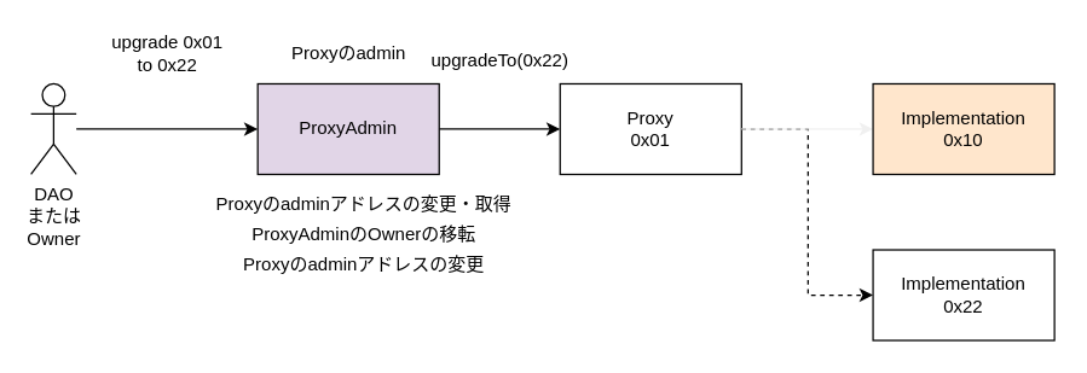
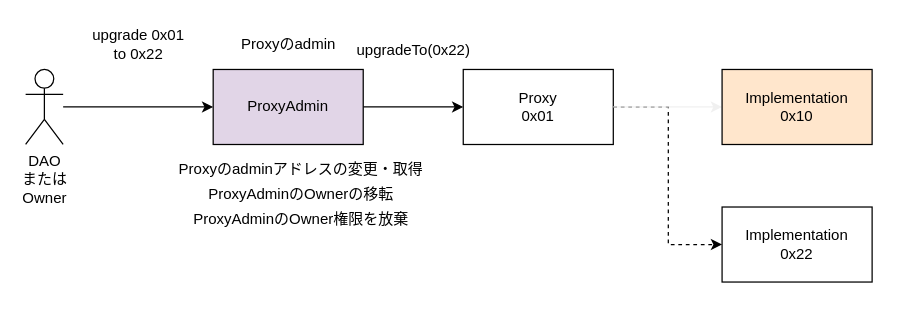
  <mxCell id="0" />
  <mxCell id="1" parent="0" />
  <mxCell id="2" value="" style="edgeStyle=orthogonalEdgeStyle;rounded=0;orthogonalLoop=1;jettySize=auto;html=1;entryX=0;entryY=0.5;entryDx=0;entryDy=0;" parent="1" source="3" target="10" edge="1"><mxGeometry relative="1" as="geometry"><mxPoint x="150" y="85" as="targetPoint" /></mxGeometry></mxCell>
  <mxCell id="3" value="DAO&lt;br&gt;または&lt;br&gt;Owner&lt;br&gt;" style="shape=umlActor;verticalLabelPosition=bottom;verticalAlign=top;html=1;outlineConnect=0;" parent="1" vertex="1"><mxGeometry x="20" y="55" width="30" height="60" as="geometry" /></mxCell>
  <mxCell id="4" value="" style="edgeStyle=orthogonalEdgeStyle;rounded=0;orthogonalLoop=1;jettySize=auto;html=1;entryX=0;entryY=0.5;entryDx=0;entryDy=0;sketch=0;dashed=1;" parent="1" source="5" target="15" edge="1"><mxGeometry relative="1" as="geometry"><Array as="points"><mxPoint x="534" y="85" /><mxPoint x="534" y="195" /></Array></mxGeometry></mxCell>
  <mxCell id="5" value="Proxy&lt;br&gt;0x01" style="rounded=0;whiteSpace=wrap;html=1;" parent="1" vertex="1"><mxGeometry x="370" y="55" width="120" height="60" as="geometry" /></mxCell>
  <mxCell id="6" value="" style="edgeStyle=orthogonalEdgeStyle;rounded=0;sketch=0;orthogonalLoop=1;jettySize=auto;html=1;strokeColor=#f0f0f0;" parent="1" source="5" target="7" edge="1"><mxGeometry relative="1" as="geometry" /></mxCell>
  <mxCell id="7" value="Implementation&lt;br&gt;0x10" style="rounded=0;whiteSpace=wrap;html=1;fillColor=#ffe6cc;" parent="1" vertex="1"><mxGeometry x="577" y="55" width="120" height="60" as="geometry" /></mxCell>
  <mxCell id="8" value="upgrade 0x01&lt;br&gt;to 0x22" style="text;html=1;align=center;verticalAlign=middle;resizable=0;points=[];autosize=1;" parent="1" vertex="1"><mxGeometry x="65" y="20" width="90" height="30" as="geometry" /></mxCell>
  <mxCell id="9" value="" style="edgeStyle=orthogonalEdgeStyle;rounded=0;orthogonalLoop=1;jettySize=auto;html=1;entryX=0;entryY=0.5;entryDx=0;entryDy=0;" parent="1" source="10" target="5" edge="1"><mxGeometry relative="1" as="geometry" /></mxCell>
  <mxCell id="10" value="ProxyAdmin" style="rounded=0;whiteSpace=wrap;html=1;fillColor=#e1d5e7;" parent="1" vertex="1"><mxGeometry x="170" y="55" width="120" height="60" as="geometry" /></mxCell>
  <mxCell id="11" value="Proxyのadminアドレスの変更・取得" style="text;html=1;align=center;verticalAlign=middle;resizable=0;points=[];autosize=1;" parent="1" vertex="1"><mxGeometry x="135" y="125" width="210" height="20" as="geometry" /></mxCell>
  <mxCell id="12" value="ProxyAdminのOwnerの移転" style="text;html=1;align=center;verticalAlign=middle;resizable=0;points=[];autosize=1;" parent="1" vertex="1"><mxGeometry x="160" y="145" width="160" height="20" as="geometry" /></mxCell>
- <mxCell id="13" value="Proxyのadminアドレスの変更" style="text;html=1;align=center;verticalAlign=middle;resizable=0;points=[];autosize=1;" parent="1" vertex="1"><mxGeometry x="145" y="165" width="190" height="20" as="geometry" /></mxCell>
+ <mxCell id="13" value="ProxyAdminのOwner権限を放棄" style="text;html=1;align=center;verticalAlign=middle;resizable=0;points=[];autosize=1;" parent="1" vertex="1"><mxGeometry x="145" y="165" width="190" height="20" as="geometry" /></mxCell>
  <mxCell id="14" value="Proxyのadmin" style="text;html=1;align=center;verticalAlign=middle;resizable=0;points=[];autosize=1;" parent="1" vertex="1"><mxGeometry x="185" y="25" width="90" height="20" as="geometry" /></mxCell>
  <mxCell id="15" value="Implementation&lt;br&gt;0x22" style="rounded=0;whiteSpace=wrap;html=1;" parent="1" vertex="1"><mxGeometry x="577" y="165" width="120" height="60" as="geometry" /></mxCell>
  <mxCell id="16" value="upgradeTo(0x22)" style="text;html=1;align=center;verticalAlign=middle;resizable=0;points=[];autosize=1;" parent="1" vertex="1"><mxGeometry x="275" y="30" width="110" height="20" as="geometry" /></mxCell>
